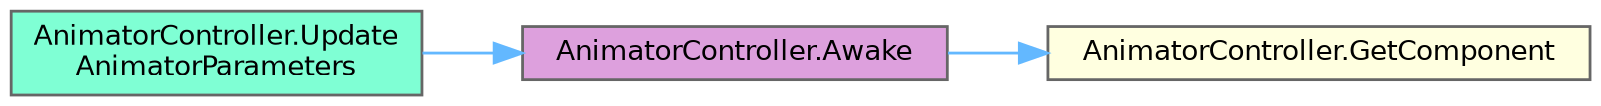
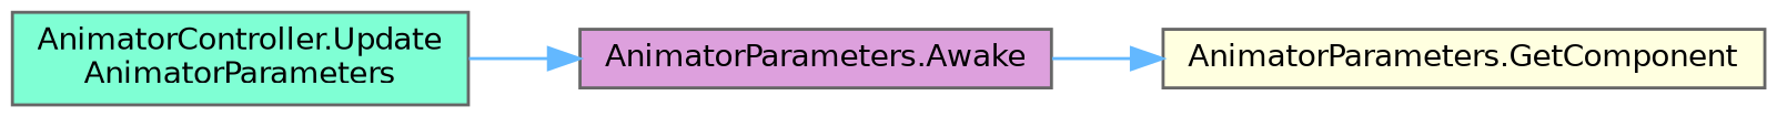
  digraph {
    rankdir=RL
    node [color=gray40 fontname=Helvetica fontsize=10 shape=box style=filled]
    edge [color=steelblue1 dir=back fontname=Helvetica fontsize=10 labelfontname=Helvetica labelfontsize=10 style=solid]
-   n1 [fillcolor=lightyellow fontcolor=black height=0.2 label="AnimatorController.GetComponent" width=0.4]
-   n2 [fillcolor=plum height=0.2 label="AnimatorController.Awake" width=0.4]
+   n1 [fillcolor=lightyellow fontcolor=black height=0.2 label="AnimatorParameters.GetComponent" width=0.4]
+   n2 [fillcolor=plum height=0.2 label="AnimatorParameters.Awake" width=0.4]
    n3 [fillcolor=aquamarine height=0.2 label="AnimatorController.Update\lAnimatorParameters" width=0.4]
    n1 -> n2
    n2 -> n3
  }
